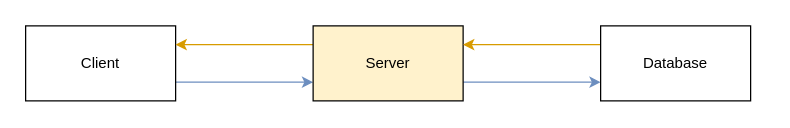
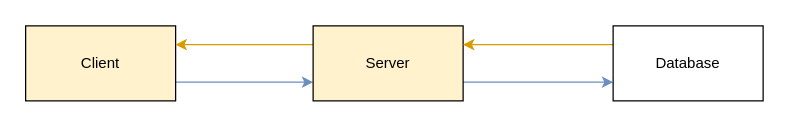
  <mxCell id="0" />
  <mxCell id="1" parent="0" />
  <mxCell id="2" style="edgeStyle=orthogonalEdgeStyle;rounded=0;orthogonalLoop=1;jettySize=auto;html=1;exitX=1;exitY=0.75;exitDx=0;exitDy=0;entryX=0;entryY=0.75;entryDx=0;entryDy=0;fillColor=#dae8fc;gradientColor=#7ea6e0;strokeColor=#6c8ebf;" edge="1" parent="1" source="3" target="6"><mxGeometry relative="1" as="geometry" /></mxCell>
- <mxCell id="3" value="Client" style="rounded=0;whiteSpace=wrap;html=1;" vertex="1" parent="1"><mxGeometry x="20" y="20" width="120" height="60" as="geometry" /></mxCell>
+ <mxCell id="3" value="Client" style="rounded=0;whiteSpace=wrap;html=1;fillColor=#fff2cc;" vertex="1" parent="1"><mxGeometry x="20" y="20" width="120" height="60" as="geometry" /></mxCell>
  <mxCell id="4" style="edgeStyle=orthogonalEdgeStyle;rounded=0;orthogonalLoop=1;jettySize=auto;html=1;exitX=1;exitY=0.75;exitDx=0;exitDy=0;entryX=0;entryY=0.75;entryDx=0;entryDy=0;fillColor=#dae8fc;gradientColor=#7ea6e0;strokeColor=#6c8ebf;" edge="1" parent="1" source="6" target="8"><mxGeometry relative="1" as="geometry" /></mxCell>
  <mxCell id="5" style="edgeStyle=orthogonalEdgeStyle;rounded=0;orthogonalLoop=1;jettySize=auto;html=1;exitX=0;exitY=0.25;exitDx=0;exitDy=0;entryX=1;entryY=0.25;entryDx=0;entryDy=0;fillColor=#ffcd28;gradientColor=#ffa500;strokeColor=#d79b00;" edge="1" parent="1" source="6" target="3"><mxGeometry relative="1" as="geometry" /></mxCell>
  <mxCell id="6" value="Server" style="rounded=0;whiteSpace=wrap;html=1;fillColor=#fff2cc;" vertex="1" parent="1"><mxGeometry x="250" y="20" width="120" height="60" as="geometry" /></mxCell>
  <mxCell id="7" style="edgeStyle=orthogonalEdgeStyle;rounded=0;orthogonalLoop=1;jettySize=auto;html=1;exitX=0;exitY=0.25;exitDx=0;exitDy=0;entryX=1;entryY=0.25;entryDx=0;entryDy=0;fillColor=#ffcd28;gradientColor=#ffa500;strokeColor=#d79b00;" edge="1" parent="1" source="8" target="6"><mxGeometry relative="1" as="geometry" /></mxCell>
- <mxCell id="8" value="Database" style="rounded=0;whiteSpace=wrap;html=1;" vertex="1" parent="1"><mxGeometry x="480" y="20" width="120" height="60" as="geometry" /></mxCell>
+ <mxCell id="8" value="Database" style="rounded=0;whiteSpace=wrap;html=1;" vertex="1" parent="1"><mxGeometry x="490" y="20" width="120" height="60" as="geometry" /></mxCell>
